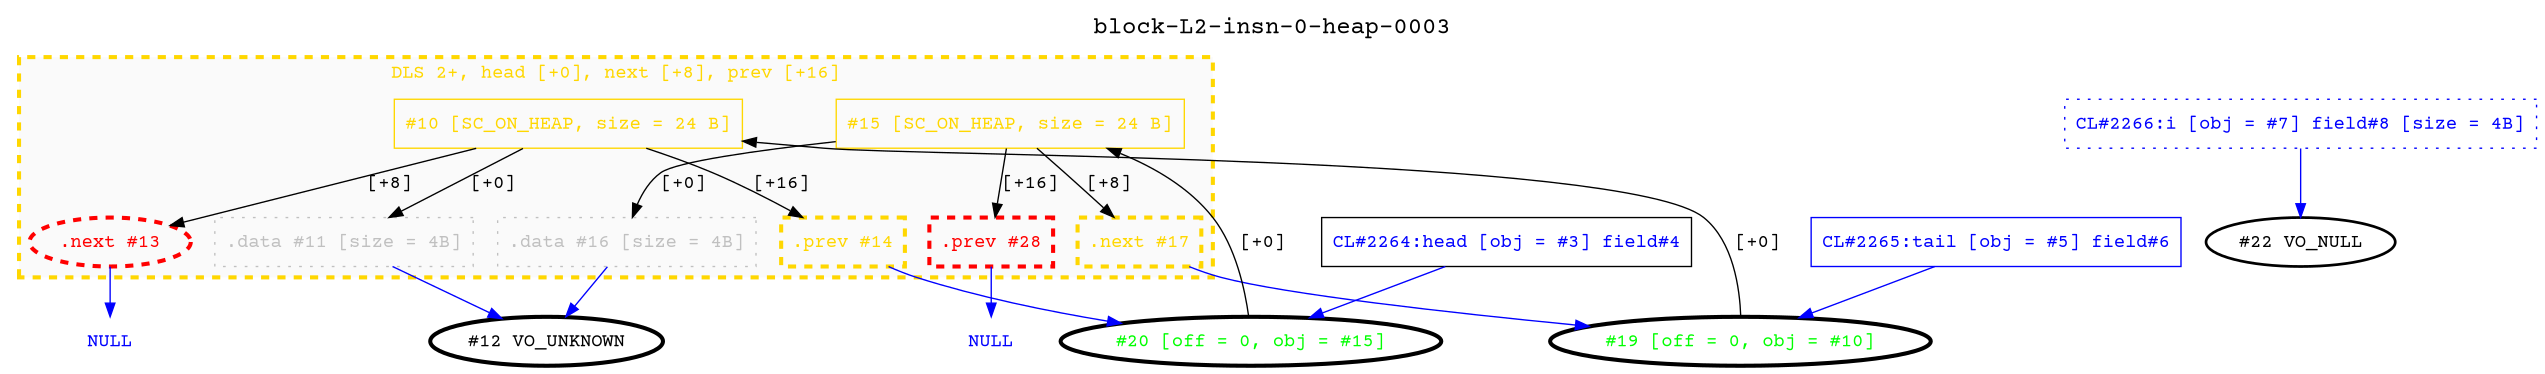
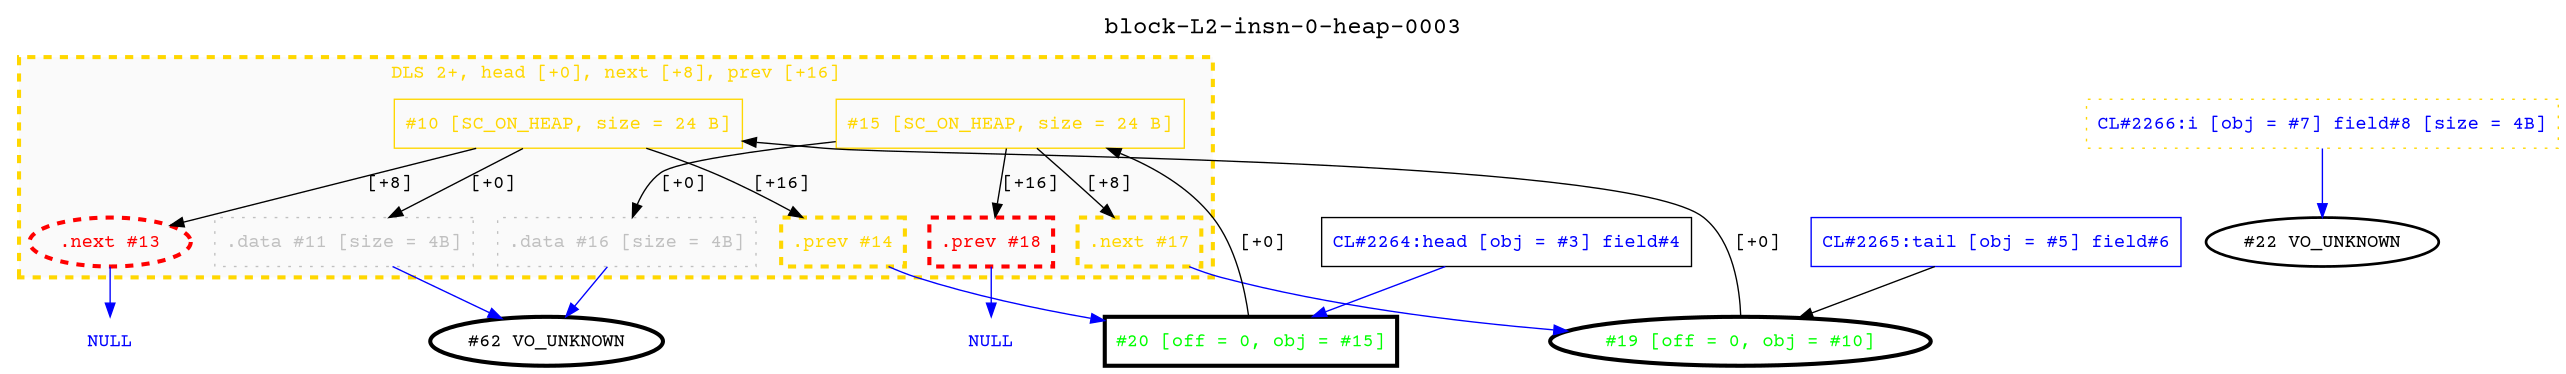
  digraph {
    clusterrank=local
    fontname="Courier Prime"
    label=<<FONT POINT-SIZE="18">block-L2-insn-0-heap-0003</FONT>>
    labelloc=t
    node [fontcolor=blue fontname="Courier Prime" shape=box]
    edge [color=blue fontcolor=blue fontname="Courier Prime"]
    n1 [color=gold fontcolor=gold label="#10 [SC_ON_HEAP, size = 24 B]"]
    n2 [color=gray fontcolor=gray label=".data #11 [size = 4B]" style=dotted]
    n3 [color=red fontcolor=red label=".next #13" penwidth=3.0 shape=ellipse style=dashed]
    n4 [color=gold fontcolor=gold label=".prev #14" penwidth=3.0 style=dashed]
    n5 [color=gold fontcolor=gold label="#15 [SC_ON_HEAP, size = 24 B]"]
    n6 [color=gray fontcolor=gray label=".data #16 [size = 4B]" style=dotted]
    n7 [color=gold fontcolor=gold label=".next #17" penwidth=3.0 style=dashed]
-   n8 [color=red fontcolor=red label=".prev #28" penwidth=3.0 style=dashed]
-   n9 [fontcolor=black label="#12 VO_UNKNOWN" penwidth=3 shape=ellipse]
+   n8 [color=red fontcolor=red label=".prev #18" penwidth=3.0 style=dashed]
+   n9 [fontcolor=black label="#62 VO_UNKNOWN" penwidth=3 shape=ellipse]
    n10 [label=NULL shape=plaintext]
-   n11 [fontcolor=green label="#20 [off = 0, obj = #15]" penwidth=3 shape=ellipse]
+   n11 [fontcolor=green label="#20 [off = 0, obj = #15]" penwidth=3]
    n12 [fontcolor=green label="#19 [off = 0, obj = #10]" penwidth=3 shape=ellipse]
    n13 [label=NULL shape=plaintext]
    n14 [color=black label="CL#2264:head [obj = #3] field#4"]
    n15 [color=blue label="CL#2265:tail [obj = #5] field#6"]
-   n16 [color=blue label="CL#2266:i [obj = #7] field#8 [size = 4B]" style=dotted]
-   n17 [fontcolor=black label="#22 VO_NULL" penwidth=2 shape=ellipse]
+   n16 [color=gold label="CL#2266:i [obj = #7] field#8 [size = 4B]" style=dotted]
+   n17 [fontcolor=black label="#22 VO_UNKNOWN" penwidth=2 shape=ellipse]
    subgraph cluster_1 {
      bgcolor=gray98
      color=gold
      fontcolor=gold
      label="DLS 2+, head [+0], next [+8], prev [+16]"
      penwidth=3.0
      rank=same
      style=dashed
      n1
      n2
      n3
      n4
      n5
      n6
      n7
      n8
    }
    n1 -> n2 [color=black fontcolor=black label="[+0]"]
    n1 -> n3 [color=black fontcolor=black label="[+8]"]
    n1 -> n4 [color=black fontcolor=black label="[+16]"]
    n2 -> n9
    n3 -> n10
    n4 -> n11
    n5 -> n6 [color=black fontcolor=black label="[+0]"]
    n5 -> n7 [color=black fontcolor=black label="[+8]"]
    n5 -> n8 [color=black fontcolor=black label="[+16]"]
    n6 -> n9
    n7 -> n12
    n8 -> n13
    n11 -> n5 [color=black fontcolor=black label="[+0]"]
    n12 -> n1 [color=black fontcolor=black label="[+0]"]
    n14 -> n11
-   n15 -> n12
+   n15 -> n12 [color=black]
    n16 -> n17
  }
